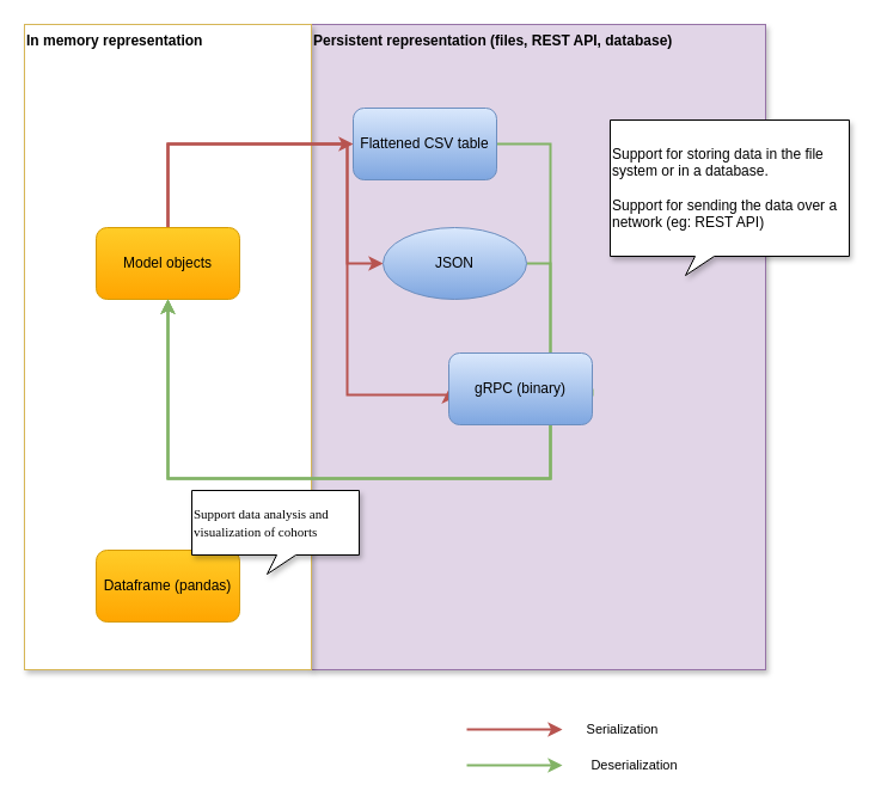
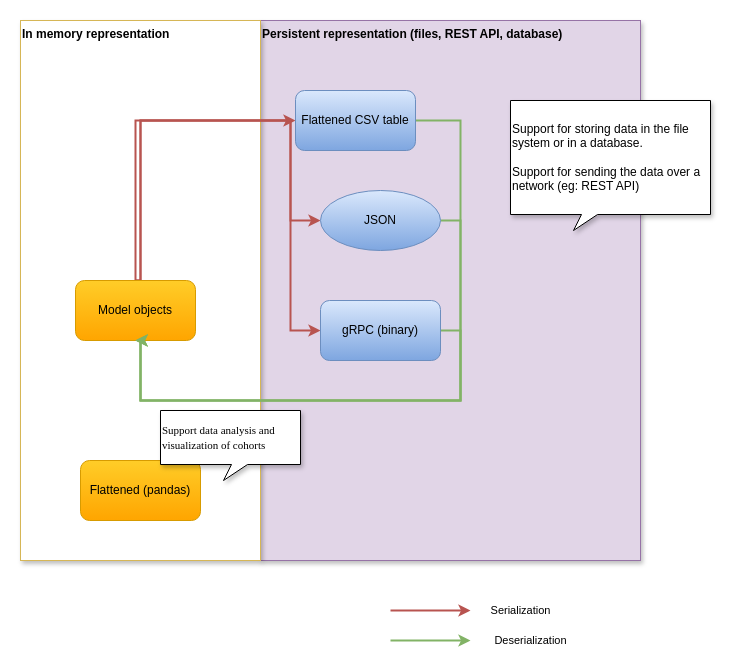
  <mxCell id="0" />
  <mxCell id="1" parent="0" />
  <mxCell id="2" value="&lt;b&gt;Persistent representation (files, REST API, database)&lt;br&gt;&lt;/b&gt;" style="rounded=0;whiteSpace=wrap;html=1;fillColor=#e1d5e7;strokeColor=#9673a6;align=left;verticalAlign=top;shadow=1;" vertex="1" parent="1"><mxGeometry x="260" y="20" width="380" height="540" as="geometry" /></mxCell>
  <mxCell id="3" value="&lt;b&gt;In memory&lt;/b&gt; &lt;b&gt;representation&lt;/b&gt;" style="rounded=0;whiteSpace=wrap;html=1;fillColor=#ffffff;strokeColor=#d6b656;align=left;verticalAlign=top;shadow=1;" vertex="1" parent="1"><mxGeometry x="20" y="20" width="240" height="540" as="geometry" /></mxCell>
  <mxCell id="4" style="edgeStyle=orthogonalEdgeStyle;rounded=0;orthogonalLoop=1;jettySize=auto;html=1;exitX=0.5;exitY=0;exitDx=0;exitDy=0;entryX=0;entryY=0.5;entryDx=0;entryDy=0;gradientColor=#ea6b66;fillColor=#f8cecc;strokeColor=#b85450;strokeWidth=2;" edge="1" parent="1" source="7" target="9"><mxGeometry relative="1" as="geometry" /></mxCell>
  <mxCell id="5" style="edgeStyle=orthogonalEdgeStyle;rounded=0;orthogonalLoop=1;jettySize=auto;html=1;exitX=0.5;exitY=0;exitDx=0;exitDy=0;gradientColor=#ea6b66;fillColor=#f8cecc;strokeColor=#b85450;strokeWidth=2;" edge="1" parent="1" source="7" target="11"><mxGeometry relative="1" as="geometry"><Array as="points"><mxPoint x="140" y="120" /><mxPoint x="290" y="120" /><mxPoint x="290" y="220" /></Array></mxGeometry></mxCell>
  <mxCell id="6" style="edgeStyle=orthogonalEdgeStyle;rounded=0;orthogonalLoop=1;jettySize=auto;html=1;exitX=0.5;exitY=0;exitDx=0;exitDy=0;entryX=0;entryY=0.5;entryDx=0;entryDy=0;gradientColor=#ea6b66;fillColor=#f8cecc;strokeColor=#b85450;strokeWidth=2;" edge="1" parent="1" source="7" target="13"><mxGeometry relative="1" as="geometry"><Array as="points"><mxPoint x="140" y="120" /><mxPoint x="290" y="120" /><mxPoint x="290" y="330" /></Array></mxGeometry></mxCell>
- <mxCell id="7" value="Model objects" style="rounded=1;whiteSpace=wrap;html=1;gradientColor=#ffa500;fillColor=#ffcd28;strokeColor=#d79b00;" vertex="1" parent="1"><mxGeometry x="80" y="190" width="120" height="60" as="geometry" /></mxCell>
+ <mxCell id="7" value="Model objects" style="rounded=1;whiteSpace=wrap;html=1;gradientColor=#ffa500;fillColor=#ffcd28;strokeColor=#d79b00;" vertex="1" parent="1"><mxGeometry x="75" y="280" width="120" height="60" as="geometry" /></mxCell>
  <mxCell id="8" style="edgeStyle=orthogonalEdgeStyle;rounded=0;orthogonalLoop=1;jettySize=auto;html=1;exitX=1;exitY=0.5;exitDx=0;exitDy=0;entryX=0.5;entryY=1;entryDx=0;entryDy=0;strokeWidth=2;gradientColor=#97d077;fillColor=#d5e8d4;strokeColor=#82b366;" edge="1" parent="1" source="9" target="7"><mxGeometry relative="1" as="geometry"><Array as="points"><mxPoint x="460" y="120" /><mxPoint x="460" y="400" /><mxPoint x="140" y="400" /></Array></mxGeometry></mxCell>
  <mxCell id="9" value="Flattened CSV table" style="rounded=1;whiteSpace=wrap;html=1;gradientColor=#7ea6e0;fillColor=#dae8fc;strokeColor=#6c8ebf;" vertex="1" parent="1"><mxGeometry x="295" y="90" width="120" height="60" as="geometry" /></mxCell>
  <mxCell id="10" style="edgeStyle=orthogonalEdgeStyle;rounded=0;orthogonalLoop=1;jettySize=auto;html=1;exitX=1;exitY=0.5;exitDx=0;exitDy=0;entryX=0.5;entryY=1;entryDx=0;entryDy=0;strokeWidth=2;gradientColor=#97d077;fillColor=#d5e8d4;strokeColor=#82b366;" edge="1" parent="1" source="11" target="7"><mxGeometry relative="1" as="geometry"><Array as="points"><mxPoint x="460" y="220" /><mxPoint x="460" y="400" /><mxPoint x="140" y="400" /></Array></mxGeometry></mxCell>
  <mxCell id="11" value="JSON" style="ellipse;whiteSpace=wrap;html=1;gradientColor=#7ea6e0;fillColor=#dae8fc;strokeColor=#6c8ebf;" vertex="1" parent="1"><mxGeometry x="320" y="190" width="120" height="60" as="geometry" /></mxCell>
  <mxCell id="12" style="edgeStyle=orthogonalEdgeStyle;rounded=0;orthogonalLoop=1;jettySize=auto;html=1;exitX=1;exitY=0.5;exitDx=0;exitDy=0;entryX=0.5;entryY=1;entryDx=0;entryDy=0;strokeWidth=2;gradientColor=#97d077;fillColor=#d5e8d4;strokeColor=#82b366;" edge="1" parent="1" source="13" target="7"><mxGeometry relative="1" as="geometry"><Array as="points"><mxPoint x="460" y="330" /><mxPoint x="460" y="400" /><mxPoint x="140" y="400" /></Array></mxGeometry></mxCell>
- <mxCell id="13" value="gRPC (binary)" style="rounded=1;whiteSpace=wrap;html=1;gradientColor=#7ea6e0;fillColor=#dae8fc;strokeColor=#6c8ebf;" vertex="1" parent="1"><mxGeometry x="375" y="295" width="120" height="60" as="geometry" /></mxCell>
- <mxCell id="14" value="Dataframe (pandas)" style="rounded=1;whiteSpace=wrap;html=1;gradientColor=#ffa500;fillColor=#ffcd28;strokeColor=#d79b00;" vertex="1" parent="1"><mxGeometry x="80" y="460" width="120" height="60" as="geometry" /></mxCell>
+ <mxCell id="13" value="gRPC (binary)" style="rounded=1;whiteSpace=wrap;html=1;gradientColor=#7ea6e0;fillColor=#dae8fc;strokeColor=#6c8ebf;" vertex="1" parent="1"><mxGeometry x="320" y="300" width="120" height="60" as="geometry" /></mxCell>
+ <mxCell id="14" value="Flattened (pandas)" style="rounded=1;whiteSpace=wrap;html=1;gradientColor=#ffa500;fillColor=#ffcd28;strokeColor=#d79b00;" vertex="1" parent="1"><mxGeometry x="80" y="460" width="120" height="60" as="geometry" /></mxCell>
  <mxCell id="15" value="Serialization" style="endArrow=classic;html=1;strokeColor=#b85450;strokeWidth=2;gradientColor=#ea6b66;fillColor=#f8cecc;" edge="1" parent="1"><mxGeometry x="1" y="50" width="50" height="50" relative="1" as="geometry"><mxPoint x="390" y="610" as="sourcePoint" /><mxPoint x="470" y="610" as="targetPoint" /><mxPoint x="50" y="50" as="offset" /></mxGeometry></mxCell>
  <mxCell id="16" value="Deserialization" style="endArrow=classic;html=1;strokeColor=#82b366;strokeWidth=2;gradientColor=#97d077;fillColor=#d5e8d4;" edge="1" parent="1"><mxGeometry x="1" y="60" width="50" height="50" relative="1" as="geometry"><mxPoint x="390" y="640" as="sourcePoint" /><mxPoint x="470" y="640" as="targetPoint" /><mxPoint x="60" y="60" as="offset" /></mxGeometry></mxCell>
  <mxCell id="17" value="&lt;font style=&quot;font-size: 11px&quot; face=&quot;Comic Sans MS&quot;&gt;Support data analysis and visualization of cohorts&lt;/font&gt;" style="whiteSpace=wrap;html=1;shape=mxgraph.basic.rectCallout;dx=79;dy=16;boundedLbl=1;shadow=1;align=left;" vertex="1" parent="1"><mxGeometry x="160" y="410" width="140" height="70" as="geometry" /></mxCell>
  <mxCell id="18" value="&lt;div&gt;Support for storing data in the file system or in a database.&lt;/div&gt;&lt;div&gt;&lt;br&gt;&lt;/div&gt;&lt;div&gt;Support for sending the data over a network (eg: REST API)&lt;br&gt;&lt;/div&gt;" style="whiteSpace=wrap;html=1;shape=mxgraph.basic.rectCallout;dx=79;dy=16;boundedLbl=1;shadow=1;align=left;" vertex="1" parent="1"><mxGeometry x="510" y="100" width="200" height="130" as="geometry" /></mxCell>
